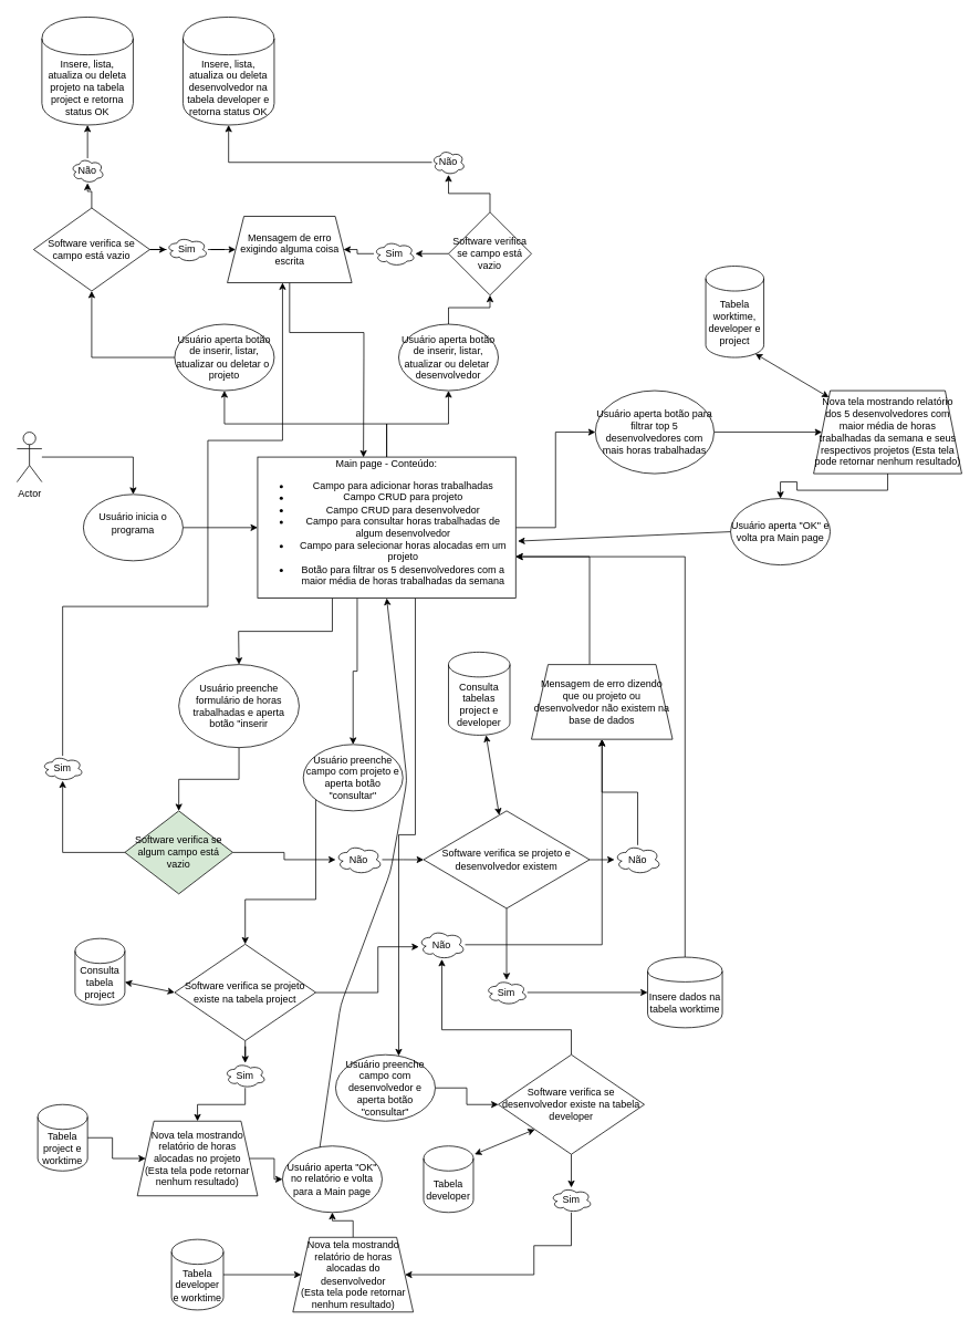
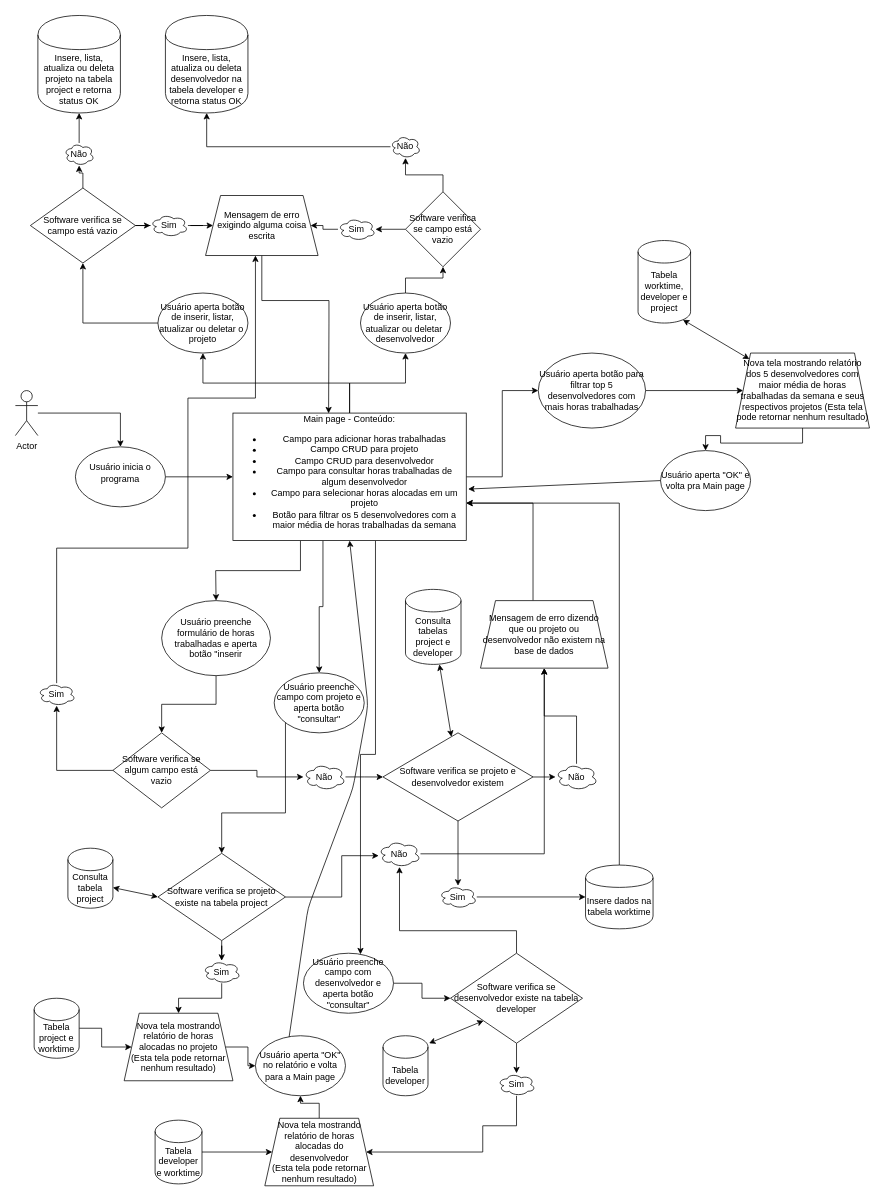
  <mxCell id="0" />
  <mxCell id="1" parent="0" />
  <mxCell id="2" value="" style="edgeStyle=orthogonalEdgeStyle;rounded=0;orthogonalLoop=1;jettySize=auto;html=1;" edge="1" parent="1" source="8" target="14"><mxGeometry relative="1" as="geometry" /></mxCell>
  <mxCell id="3" value="" style="edgeStyle=orthogonalEdgeStyle;rounded=0;orthogonalLoop=1;jettySize=auto;html=1;" edge="1" parent="1" source="8" target="17"><mxGeometry relative="1" as="geometry" /></mxCell>
  <mxCell id="4" value="" style="edgeStyle=orthogonalEdgeStyle;rounded=0;orthogonalLoop=1;jettySize=auto;html=1;" edge="1" parent="1" source="8" target="36"><mxGeometry relative="1" as="geometry"><Array as="points"><mxPoint x="400" y="760" /><mxPoint x="287" y="760" /></Array></mxGeometry></mxCell>
  <mxCell id="5" value="" style="edgeStyle=orthogonalEdgeStyle;rounded=0;orthogonalLoop=1;jettySize=auto;html=1;" edge="1" parent="1" source="8" target="57"><mxGeometry relative="1" as="geometry"><Array as="points"><mxPoint x="430" y="808" /><mxPoint x="425" y="808" /></Array></mxGeometry></mxCell>
  <mxCell id="6" value="" style="edgeStyle=orthogonalEdgeStyle;rounded=0;orthogonalLoop=1;jettySize=auto;html=1;" edge="1" parent="1" source="8" target="73"><mxGeometry relative="1" as="geometry"><Array as="points"><mxPoint x="500" y="1005" /><mxPoint x="480" y="1005" /></Array></mxGeometry></mxCell>
  <mxCell id="7" value="" style="edgeStyle=orthogonalEdgeStyle;rounded=0;orthogonalLoop=1;jettySize=auto;html=1;" edge="1" parent="1" source="8" target="87"><mxGeometry relative="1" as="geometry" /></mxCell>
  <mxCell id="8" value="Main page - Conteúdo:&lt;br&gt;&lt;ul&gt;&lt;li&gt;Campo para adicionar horas trabalhadas&lt;/li&gt;&lt;li&gt;Campo CRUD para projeto&lt;/li&gt;&lt;li&gt;Campo CRUD para desenvolvedor&lt;/li&gt;&lt;li&gt;Campo para consultar horas trabalhadas de algum desenvolvedor&lt;/li&gt;&lt;li&gt;Campo para selecionar horas alocadas em um projeto&lt;/li&gt;&lt;li&gt;Botão para filtrar os 5 desenvolvedores com a maior média de horas trabalhadas da semana&lt;/li&gt;&lt;/ul&gt;" style="rounded=0;whiteSpace=wrap;html=1;" vertex="1" parent="1"><mxGeometry x="310" y="550" width="311" height="170" as="geometry" /></mxCell>
  <mxCell id="9" value="" style="edgeStyle=orthogonalEdgeStyle;rounded=0;orthogonalLoop=1;jettySize=auto;html=1;" edge="1" parent="1" source="10" target="12"><mxGeometry relative="1" as="geometry" /></mxCell>
  <mxCell id="10" value="Actor" style="shape=umlActor;verticalLabelPosition=bottom;verticalAlign=top;html=1;outlineConnect=0;" vertex="1" parent="1"><mxGeometry x="20" y="520" width="30" height="60" as="geometry" /></mxCell>
  <mxCell id="11" value="" style="edgeStyle=orthogonalEdgeStyle;rounded=0;orthogonalLoop=1;jettySize=auto;html=1;" edge="1" parent="1" source="12" target="8"><mxGeometry relative="1" as="geometry" /></mxCell>
  <mxCell id="12" value="&lt;br&gt;Usuário inicia o programa&lt;br&gt;" style="ellipse;whiteSpace=wrap;html=1;verticalAlign=top;" vertex="1" parent="1"><mxGeometry x="100" y="595" width="120" height="80" as="geometry" /></mxCell>
  <mxCell id="13" value="" style="edgeStyle=orthogonalEdgeStyle;rounded=0;orthogonalLoop=1;jettySize=auto;html=1;" edge="1" parent="1" source="14" target="20"><mxGeometry relative="1" as="geometry" /></mxCell>
  <mxCell id="14" value="Usuário aperta botão de inserir, listar, atualizar ou deletar o&amp;nbsp; projeto" style="ellipse;whiteSpace=wrap;html=1;rounded=0;" vertex="1" parent="1"><mxGeometry x="210" y="390" width="120" height="80" as="geometry" /></mxCell>
  <mxCell id="15" value="Insere, lista, atualiza ou deleta projeto na tabela project&amp;nbsp;e retorna status OK" style="shape=cylinder;whiteSpace=wrap;html=1;boundedLbl=1;backgroundOutline=1;rounded=0;" vertex="1" parent="1"><mxGeometry x="50" y="20" width="110" height="130" as="geometry" /></mxCell>
  <mxCell id="16" value="" style="edgeStyle=orthogonalEdgeStyle;rounded=0;orthogonalLoop=1;jettySize=auto;html=1;" edge="1" parent="1" source="17" target="29"><mxGeometry relative="1" as="geometry" /></mxCell>
  <mxCell id="17" value="Usuário aperta botão de inserir, listar, atualizar ou deletar&amp;nbsp; desenvolvedor" style="ellipse;whiteSpace=wrap;html=1;rounded=0;" vertex="1" parent="1"><mxGeometry x="480" y="390" width="120" height="80" as="geometry" /></mxCell>
  <mxCell id="18" value="" style="edgeStyle=orthogonalEdgeStyle;rounded=0;orthogonalLoop=1;jettySize=auto;html=1;" edge="1" parent="1" source="20" target="22"><mxGeometry relative="1" as="geometry" /></mxCell>
  <mxCell id="19" value="" style="edgeStyle=orthogonalEdgeStyle;rounded=0;orthogonalLoop=1;jettySize=auto;html=1;" edge="1" parent="1" source="20" target="26"><mxGeometry relative="1" as="geometry" /></mxCell>
  <mxCell id="20" value="Software verifica se campo está vazio" style="rhombus;whiteSpace=wrap;html=1;rounded=0;" vertex="1" parent="1"><mxGeometry x="40" y="250" width="140" height="100" as="geometry" /></mxCell>
  <mxCell id="21" value="" style="edgeStyle=orthogonalEdgeStyle;rounded=0;orthogonalLoop=1;jettySize=auto;html=1;" edge="1" parent="1" source="22" target="24"><mxGeometry relative="1" as="geometry" /></mxCell>
  <mxCell id="22" value="Sim" style="ellipse;shape=cloud;whiteSpace=wrap;html=1;rounded=0;" vertex="1" parent="1"><mxGeometry x="200" y="285" width="50" height="30" as="geometry" /></mxCell>
  <mxCell id="23" value="" style="edgeStyle=orthogonalEdgeStyle;rounded=0;orthogonalLoop=1;jettySize=auto;html=1;entryX=0.41;entryY=0.002;entryDx=0;entryDy=0;entryPerimeter=0;" edge="1" parent="1" source="24" target="8"><mxGeometry relative="1" as="geometry"><Array as="points"><mxPoint x="349" y="400" /><mxPoint x="438" y="400" /><mxPoint x="438" y="430" /></Array></mxGeometry></mxCell>
  <mxCell id="24" value="Mensagem de erro exigindo alguma coisa escrita" style="shape=trapezoid;perimeter=trapezoidPerimeter;whiteSpace=wrap;html=1;fixedSize=1;rounded=0;" vertex="1" parent="1"><mxGeometry x="273.5" y="260" width="150" height="80" as="geometry" /></mxCell>
  <mxCell id="25" value="" style="edgeStyle=orthogonalEdgeStyle;rounded=0;orthogonalLoop=1;jettySize=auto;html=1;" edge="1" parent="1" source="26" target="15"><mxGeometry relative="1" as="geometry" /></mxCell>
  <mxCell id="26" value="Não" style="ellipse;shape=cloud;whiteSpace=wrap;html=1;rounded=0;" vertex="1" parent="1"><mxGeometry x="85" y="190" width="40" height="30" as="geometry" /></mxCell>
  <mxCell id="27" value="" style="edgeStyle=orthogonalEdgeStyle;rounded=0;orthogonalLoop=1;jettySize=auto;html=1;" edge="1" parent="1" source="29" target="31"><mxGeometry relative="1" as="geometry" /></mxCell>
  <mxCell id="28" value="" style="edgeStyle=orthogonalEdgeStyle;rounded=0;orthogonalLoop=1;jettySize=auto;html=1;" edge="1" parent="1" source="29" target="33"><mxGeometry relative="1" as="geometry" /></mxCell>
  <mxCell id="29" value="Software verifica se campo está vazio" style="rhombus;whiteSpace=wrap;html=1;rounded=0;" vertex="1" parent="1"><mxGeometry x="540" y="255" width="100" height="100" as="geometry" /></mxCell>
  <mxCell id="30" value="" style="edgeStyle=orthogonalEdgeStyle;rounded=0;orthogonalLoop=1;jettySize=auto;html=1;" edge="1" parent="1" source="31" target="24"><mxGeometry relative="1" as="geometry" /></mxCell>
  <mxCell id="31" value="Sim" style="ellipse;shape=cloud;whiteSpace=wrap;html=1;rounded=0;" vertex="1" parent="1"><mxGeometry x="450" y="290" width="50" height="30" as="geometry" /></mxCell>
  <mxCell id="32" value="" style="edgeStyle=orthogonalEdgeStyle;rounded=0;orthogonalLoop=1;jettySize=auto;html=1;" edge="1" parent="1" source="33" target="34"><mxGeometry relative="1" as="geometry" /></mxCell>
  <mxCell id="33" value="Não" style="ellipse;shape=cloud;whiteSpace=wrap;html=1;rounded=0;" vertex="1" parent="1"><mxGeometry x="520" y="180" width="40" height="30" as="geometry" /></mxCell>
  <mxCell id="34" value="Insere, lista, atualiza ou deleta desenvolvedor na tabela developer&amp;nbsp;e retorna status OK" style="shape=cylinder;whiteSpace=wrap;html=1;boundedLbl=1;backgroundOutline=1;rounded=0;" vertex="1" parent="1"><mxGeometry x="220" y="20" width="110" height="130" as="geometry" /></mxCell>
  <mxCell id="35" value="" style="edgeStyle=orthogonalEdgeStyle;rounded=0;orthogonalLoop=1;jettySize=auto;html=1;" edge="1" parent="1" source="36" target="39"><mxGeometry relative="1" as="geometry" /></mxCell>
  <mxCell id="36" value="Usuário preenche formulário de horas trabalhadas e aperta botão &quot;inserir" style="ellipse;whiteSpace=wrap;html=1;rounded=0;" vertex="1" parent="1"><mxGeometry x="215" y="800" width="145" height="100" as="geometry" /></mxCell>
  <mxCell id="37" value="" style="edgeStyle=orthogonalEdgeStyle;rounded=0;orthogonalLoop=1;jettySize=auto;html=1;" edge="1" parent="1" source="39" target="41"><mxGeometry relative="1" as="geometry" /></mxCell>
  <mxCell id="38" value="" style="edgeStyle=orthogonalEdgeStyle;rounded=0;orthogonalLoop=1;jettySize=auto;html=1;" edge="1" parent="1" source="39" target="43"><mxGeometry relative="1" as="geometry" /></mxCell>
- <mxCell id="39" value="Software verifica se algum campo está vazio" style="rhombus;whiteSpace=wrap;html=1;rounded=0;fillColor=#d5e8d4;" vertex="1" parent="1"><mxGeometry x="150" y="976.25" width="130" height="100" as="geometry" /></mxCell>
+ <mxCell id="39" value="Software verifica se algum campo está vazio" style="rhombus;whiteSpace=wrap;html=1;rounded=0;" vertex="1" parent="1"><mxGeometry x="150" y="976.25" width="130" height="100" as="geometry" /></mxCell>
  <mxCell id="40" value="" style="edgeStyle=orthogonalEdgeStyle;rounded=0;orthogonalLoop=1;jettySize=auto;html=1;" edge="1" parent="1" source="41" target="24"><mxGeometry relative="1" as="geometry"><Array as="points"><mxPoint x="75" y="730" /><mxPoint x="250" y="730" /><mxPoint x="250" y="530" /><mxPoint x="340" y="530" /></Array></mxGeometry></mxCell>
  <mxCell id="41" value="Sim" style="ellipse;shape=cloud;whiteSpace=wrap;html=1;rounded=0;" vertex="1" parent="1"><mxGeometry x="50" y="910" width="50" height="30" as="geometry" /></mxCell>
  <mxCell id="42" value="" style="edgeStyle=orthogonalEdgeStyle;rounded=0;orthogonalLoop=1;jettySize=auto;html=1;" edge="1" parent="1" source="43" target="46"><mxGeometry relative="1" as="geometry" /></mxCell>
  <mxCell id="43" value="Não" style="ellipse;shape=cloud;whiteSpace=wrap;html=1;rounded=0;" vertex="1" parent="1"><mxGeometry x="404" y="1017.5" width="56" height="35" as="geometry" /></mxCell>
  <mxCell id="44" value="" style="edgeStyle=orthogonalEdgeStyle;rounded=0;orthogonalLoop=1;jettySize=auto;html=1;" edge="1" parent="1" source="46" target="49"><mxGeometry relative="1" as="geometry" /></mxCell>
  <mxCell id="45" value="" style="edgeStyle=orthogonalEdgeStyle;rounded=0;orthogonalLoop=1;jettySize=auto;html=1;" edge="1" parent="1" source="46" target="53"><mxGeometry relative="1" as="geometry" /></mxCell>
  <mxCell id="46" value="Software verifica se projeto e desenvolvedor existem" style="rhombus;whiteSpace=wrap;html=1;rounded=0;" vertex="1" parent="1"><mxGeometry x="510" y="976.25" width="200" height="117.5" as="geometry" /></mxCell>
  <mxCell id="47" value="Consulta tabelas project e developer" style="shape=cylinder3;whiteSpace=wrap;html=1;boundedLbl=1;backgroundOutline=1;size=15;" vertex="1" parent="1"><mxGeometry x="540" y="785" width="74" height="100" as="geometry" /></mxCell>
  <mxCell id="48" value="" style="edgeStyle=orthogonalEdgeStyle;rounded=0;orthogonalLoop=1;jettySize=auto;html=1;" edge="1" parent="1" source="49" target="51"><mxGeometry relative="1" as="geometry" /></mxCell>
  <mxCell id="49" value="Não" style="ellipse;shape=cloud;whiteSpace=wrap;html=1;rounded=0;" vertex="1" parent="1"><mxGeometry x="740" y="1017.5" width="56" height="35" as="geometry" /></mxCell>
  <mxCell id="50" value="" style="edgeStyle=orthogonalEdgeStyle;rounded=0;orthogonalLoop=1;jettySize=auto;html=1;" edge="1" parent="1" source="51" target="8"><mxGeometry relative="1" as="geometry"><Array as="points"><mxPoint x="710" y="670" /></Array></mxGeometry></mxCell>
  <mxCell id="51" value="Mensagem de erro dizendo que ou projeto ou desenvolvedor não existem na base de dados" style="shape=trapezoid;perimeter=trapezoidPerimeter;whiteSpace=wrap;html=1;fixedSize=1;rounded=0;" vertex="1" parent="1"><mxGeometry x="640" y="800" width="170" height="90" as="geometry" /></mxCell>
  <mxCell id="52" value="" style="edgeStyle=orthogonalEdgeStyle;rounded=0;orthogonalLoop=1;jettySize=auto;html=1;" edge="1" parent="1" source="53" target="55"><mxGeometry relative="1" as="geometry" /></mxCell>
  <mxCell id="53" value="Sim" style="ellipse;shape=cloud;whiteSpace=wrap;html=1;rounded=0;" vertex="1" parent="1"><mxGeometry x="585" y="1180" width="50" height="30" as="geometry" /></mxCell>
  <mxCell id="54" value="" style="edgeStyle=orthogonalEdgeStyle;rounded=0;orthogonalLoop=1;jettySize=auto;html=1;" edge="1" parent="1" source="55" target="8"><mxGeometry relative="1" as="geometry"><Array as="points"><mxPoint x="825" y="670" /></Array></mxGeometry></mxCell>
  <mxCell id="55" value="Insere dados na tabela worktime&lt;br&gt;" style="shape=cylinder;whiteSpace=wrap;html=1;boundedLbl=1;backgroundOutline=1;rounded=0;" vertex="1" parent="1"><mxGeometry x="780" y="1152.5" width="90" height="85" as="geometry" /></mxCell>
  <mxCell id="56" value="" style="edgeStyle=orthogonalEdgeStyle;rounded=0;orthogonalLoop=1;jettySize=auto;html=1;" edge="1" parent="1" source="57" target="61"><mxGeometry relative="1" as="geometry"><Array as="points"><mxPoint x="380" y="1083" /><mxPoint x="295" y="1083" /></Array></mxGeometry></mxCell>
  <mxCell id="57" value="Usuário preenche campo com projeto e aperta botão &quot;consultar&quot;" style="ellipse;whiteSpace=wrap;html=1;rounded=0;" vertex="1" parent="1"><mxGeometry x="365" y="896.25" width="120" height="80" as="geometry" /></mxCell>
  <mxCell id="58" value="" style="endArrow=classic;startArrow=classic;html=1;" edge="1" parent="1" source="46" target="47"><mxGeometry width="50" height="50" relative="1" as="geometry"><mxPoint x="564" y="945" as="sourcePoint" /><mxPoint x="614" y="895" as="targetPoint" /></mxGeometry></mxCell>
  <mxCell id="59" value="" style="edgeStyle=orthogonalEdgeStyle;rounded=0;orthogonalLoop=1;jettySize=auto;html=1;" edge="1" parent="1" source="61" target="65"><mxGeometry relative="1" as="geometry"><Array as="points"><mxPoint x="455" y="1195" /><mxPoint x="455" y="1140" /></Array></mxGeometry></mxCell>
  <mxCell id="60" value="" style="edgeStyle=orthogonalEdgeStyle;rounded=0;orthogonalLoop=1;jettySize=auto;html=1;" edge="1" parent="1" source="61" target="67"><mxGeometry relative="1" as="geometry" /></mxCell>
  <mxCell id="61" value="Software verifica se projeto existe na tabela project" style="rhombus;whiteSpace=wrap;html=1;rounded=0;" vertex="1" parent="1"><mxGeometry x="210" y="1136.88" width="170" height="116.25" as="geometry" /></mxCell>
  <mxCell id="62" value="Consulta tabela project" style="shape=cylinder3;whiteSpace=wrap;html=1;boundedLbl=1;backgroundOutline=1;size=15;" vertex="1" parent="1"><mxGeometry x="90" y="1130" width="60" height="80" as="geometry" /></mxCell>
  <mxCell id="63" value="" style="endArrow=classic;startArrow=classic;html=1;exitX=1;exitY=0;exitDx=0;exitDy=52.5;exitPerimeter=0;entryX=0;entryY=0.5;entryDx=0;entryDy=0;" edge="1" parent="1" source="62" target="61"><mxGeometry width="50" height="50" relative="1" as="geometry"><mxPoint x="380" y="1130" as="sourcePoint" /><mxPoint x="430" y="1080" as="targetPoint" /></mxGeometry></mxCell>
  <mxCell id="64" value="" style="edgeStyle=orthogonalEdgeStyle;rounded=0;orthogonalLoop=1;jettySize=auto;html=1;" edge="1" parent="1" source="65" target="51"><mxGeometry relative="1" as="geometry" /></mxCell>
  <mxCell id="65" value="Não" style="ellipse;shape=cloud;whiteSpace=wrap;html=1;rounded=0;" vertex="1" parent="1"><mxGeometry x="504" y="1120" width="56" height="35" as="geometry" /></mxCell>
  <mxCell id="66" value="" style="edgeStyle=orthogonalEdgeStyle;rounded=0;orthogonalLoop=1;jettySize=auto;html=1;" edge="1" parent="1" source="67" target="69"><mxGeometry relative="1" as="geometry" /></mxCell>
  <mxCell id="67" value="Sim" style="ellipse;shape=cloud;whiteSpace=wrap;html=1;rounded=0;" vertex="1" parent="1"><mxGeometry x="270" y="1280" width="50" height="30" as="geometry" /></mxCell>
  <mxCell id="68" value="" style="edgeStyle=orthogonalEdgeStyle;rounded=0;orthogonalLoop=1;jettySize=auto;html=1;" edge="1" parent="1" source="69" target="85"><mxGeometry relative="1" as="geometry" /></mxCell>
  <mxCell id="69" value="Nova tela mostrando relatório de horas alocadas no projeto&lt;br&gt;(Esta tela pode retornar nenhum resultado)" style="shape=trapezoid;perimeter=trapezoidPerimeter;whiteSpace=wrap;html=1;fixedSize=1;rounded=0;" vertex="1" parent="1"><mxGeometry x="165" y="1350" width="145" height="90" as="geometry" /></mxCell>
  <mxCell id="70" value="" style="edgeStyle=orthogonalEdgeStyle;rounded=0;orthogonalLoop=1;jettySize=auto;html=1;" edge="1" parent="1" source="71" target="69"><mxGeometry relative="1" as="geometry" /></mxCell>
  <mxCell id="71" value="Tabela project e worktime" style="shape=cylinder3;whiteSpace=wrap;html=1;boundedLbl=1;backgroundOutline=1;size=15;" vertex="1" parent="1"><mxGeometry x="45" y="1330" width="60" height="80" as="geometry" /></mxCell>
  <mxCell id="72" value="" style="edgeStyle=orthogonalEdgeStyle;rounded=0;orthogonalLoop=1;jettySize=auto;html=1;" edge="1" parent="1" source="73" target="76"><mxGeometry relative="1" as="geometry" /></mxCell>
  <mxCell id="73" value="Usuário preenche campo com desenvolvedor e aperta botão &quot;consultar&quot;" style="ellipse;whiteSpace=wrap;html=1;rounded=0;" vertex="1" parent="1"><mxGeometry x="404" y="1270" width="120" height="80" as="geometry" /></mxCell>
  <mxCell id="74" value="" style="edgeStyle=orthogonalEdgeStyle;rounded=0;orthogonalLoop=1;jettySize=auto;html=1;" edge="1" parent="1" source="76" target="65"><mxGeometry relative="1" as="geometry"><Array as="points"><mxPoint x="532" y="1240" /></Array></mxGeometry></mxCell>
  <mxCell id="75" value="" style="edgeStyle=orthogonalEdgeStyle;rounded=0;orthogonalLoop=1;jettySize=auto;html=1;" edge="1" parent="1" source="76" target="80"><mxGeometry relative="1" as="geometry" /></mxCell>
  <mxCell id="76" value="Software verifica se desenvolvedor existe na tabela developer" style="rhombus;whiteSpace=wrap;html=1;rounded=0;" vertex="1" parent="1"><mxGeometry x="600" y="1270" width="176" height="120" as="geometry" /></mxCell>
  <mxCell id="77" value="Tabela developer" style="shape=cylinder3;whiteSpace=wrap;html=1;boundedLbl=1;backgroundOutline=1;size=15;" vertex="1" parent="1"><mxGeometry x="510" y="1380" width="60" height="80" as="geometry" /></mxCell>
  <mxCell id="78" value="" style="endArrow=classic;startArrow=classic;html=1;entryX=0;entryY=1;entryDx=0;entryDy=0;exitX=1.024;exitY=0.125;exitDx=0;exitDy=0;exitPerimeter=0;" edge="1" parent="1" source="77" target="76"><mxGeometry width="50" height="50" relative="1" as="geometry"><mxPoint x="380" y="1390" as="sourcePoint" /><mxPoint x="430" y="1340" as="targetPoint" /></mxGeometry></mxCell>
  <mxCell id="79" value="" style="edgeStyle=orthogonalEdgeStyle;rounded=0;orthogonalLoop=1;jettySize=auto;html=1;" edge="1" parent="1" source="80" target="82"><mxGeometry relative="1" as="geometry"><Array as="points"><mxPoint x="688" y="1500" /><mxPoint x="643" y="1500" /></Array></mxGeometry></mxCell>
  <mxCell id="80" value="Sim" style="ellipse;shape=cloud;whiteSpace=wrap;html=1;rounded=0;" vertex="1" parent="1"><mxGeometry x="663" y="1430" width="50" height="30" as="geometry" /></mxCell>
  <mxCell id="81" value="" style="edgeStyle=orthogonalEdgeStyle;rounded=0;orthogonalLoop=1;jettySize=auto;html=1;" edge="1" parent="1" source="82" target="85"><mxGeometry relative="1" as="geometry" /></mxCell>
  <mxCell id="82" value="Nova tela mostrando relatório de horas alocadas do desenvolvedor&lt;br&gt;(Esta tela pode retornar nenhum resultado)" style="shape=trapezoid;perimeter=trapezoidPerimeter;whiteSpace=wrap;html=1;fixedSize=1;rounded=0;" vertex="1" parent="1"><mxGeometry x="352.5" y="1490" width="145" height="90" as="geometry" /></mxCell>
  <mxCell id="83" value="" style="edgeStyle=orthogonalEdgeStyle;rounded=0;orthogonalLoop=1;jettySize=auto;html=1;" edge="1" parent="1" source="84" target="82"><mxGeometry relative="1" as="geometry" /></mxCell>
  <mxCell id="84" value="Tabela developer e worktime" style="shape=cylinder3;whiteSpace=wrap;html=1;boundedLbl=1;backgroundOutline=1;size=15;" vertex="1" parent="1"><mxGeometry x="206.25" y="1492.5" width="62.5" height="85" as="geometry" /></mxCell>
  <mxCell id="85" value="Usuário aperta &quot;OK&quot; no relatório e volta para a Main page" style="ellipse;whiteSpace=wrap;html=1;rounded=0;" vertex="1" parent="1"><mxGeometry x="340" y="1380" width="120" height="80" as="geometry" /></mxCell>
  <mxCell id="86" value="" style="edgeStyle=orthogonalEdgeStyle;rounded=0;orthogonalLoop=1;jettySize=auto;html=1;" edge="1" parent="1" source="87" target="89"><mxGeometry relative="1" as="geometry" /></mxCell>
  <mxCell id="87" value="Usuário aperta botão para filtrar top 5 desenvolvedores com mais horas trabalhadas" style="ellipse;whiteSpace=wrap;html=1;rounded=0;" vertex="1" parent="1"><mxGeometry x="717" y="470" width="143" height="100" as="geometry" /></mxCell>
  <mxCell id="88" value="" style="edgeStyle=orthogonalEdgeStyle;rounded=0;orthogonalLoop=1;jettySize=auto;html=1;" edge="1" parent="1" source="89" target="92"><mxGeometry relative="1" as="geometry" /></mxCell>
  <mxCell id="89" value="Nova tela mostrando relatório dos 5 desenvolvedores com maior média de horas trabalhadas da semana e seus respectivos projetos (Esta tela pode retornar nenhum resultado)" style="shape=trapezoid;perimeter=trapezoidPerimeter;whiteSpace=wrap;html=1;fixedSize=1;rounded=0;" vertex="1" parent="1"><mxGeometry x="980" y="470" width="178.5" height="100" as="geometry" /></mxCell>
  <mxCell id="90" value="Tabela worktime, developer e project" style="shape=cylinder3;whiteSpace=wrap;html=1;boundedLbl=1;backgroundOutline=1;size=15;" vertex="1" parent="1"><mxGeometry x="850" y="320" width="70" height="110" as="geometry" /></mxCell>
  <mxCell id="91" value="" style="endArrow=classic;startArrow=classic;html=1;exitX=0.855;exitY=1;exitDx=0;exitDy=-4.35;exitPerimeter=0;" edge="1" parent="1" source="90" target="89"><mxGeometry width="50" height="50" relative="1" as="geometry"><mxPoint x="850" y="400" as="sourcePoint" /><mxPoint x="900" y="350" as="targetPoint" /></mxGeometry></mxCell>
  <mxCell id="92" value="Usuário aperta &quot;OK&quot; e volta pra Main page" style="ellipse;whiteSpace=wrap;html=1;rounded=0;" vertex="1" parent="1"><mxGeometry x="880" y="600" width="120" height="80" as="geometry" /></mxCell>
  <mxCell id="93" value="" style="endArrow=classic;html=1;exitX=0;exitY=0.5;exitDx=0;exitDy=0;entryX=1.008;entryY=0.596;entryDx=0;entryDy=0;entryPerimeter=0;" edge="1" parent="1" source="92" target="8"><mxGeometry width="50" height="50" relative="1" as="geometry"><mxPoint x="850" y="650" as="sourcePoint" /><mxPoint x="900" y="600" as="targetPoint" /></mxGeometry></mxCell>
  <mxCell id="94" value="" style="endArrow=classic;html=1;exitX=0.374;exitY=0.021;exitDx=0;exitDy=0;exitPerimeter=0;entryX=0.5;entryY=1;entryDx=0;entryDy=0;" edge="1" parent="1" source="85" target="8"><mxGeometry width="50" height="50" relative="1" as="geometry"><mxPoint x="460" y="1270" as="sourcePoint" /><mxPoint x="510" y="1220" as="targetPoint" /><Array as="points"><mxPoint x="410" y="1210" /><mxPoint x="470" y="1050" /><mxPoint x="490" y="940" /></Array></mxGeometry></mxCell>
